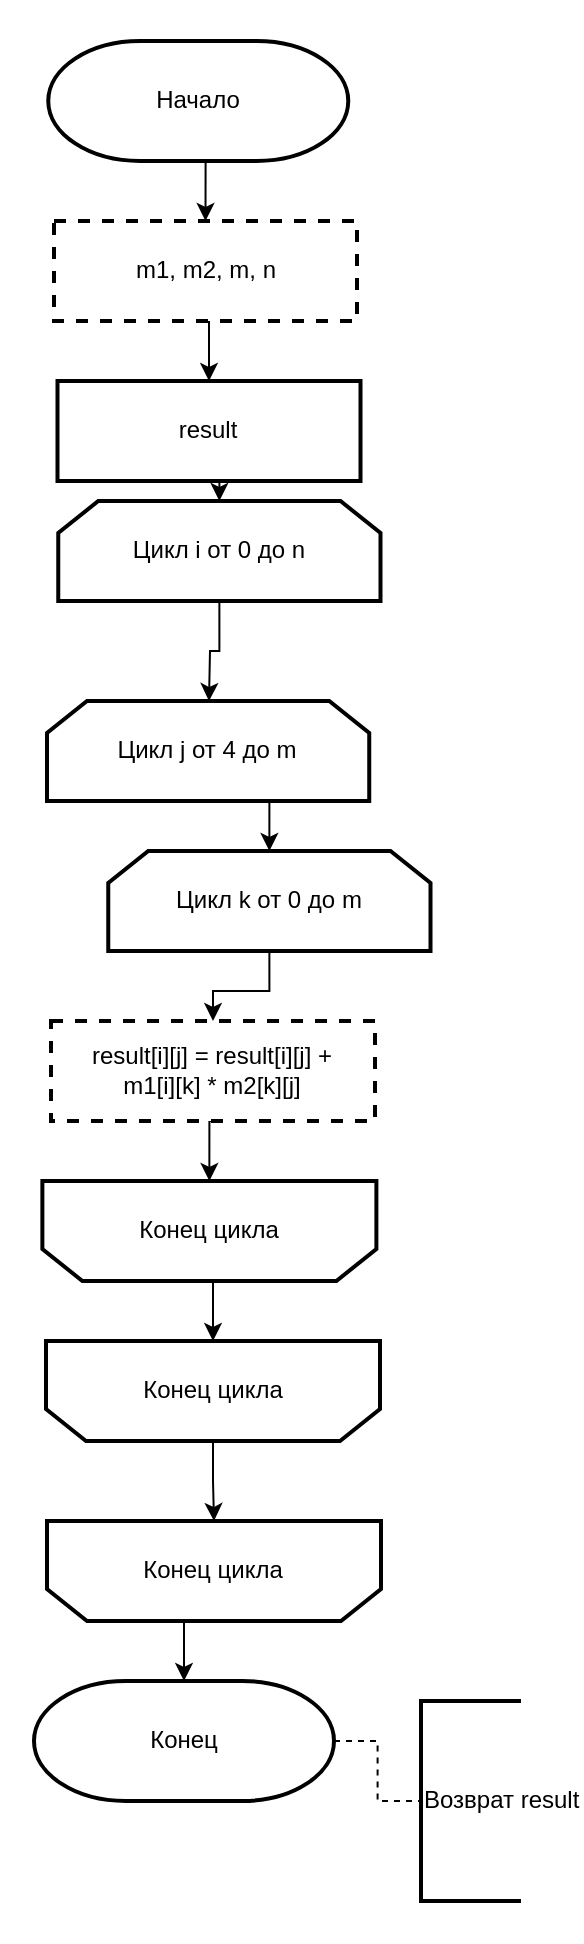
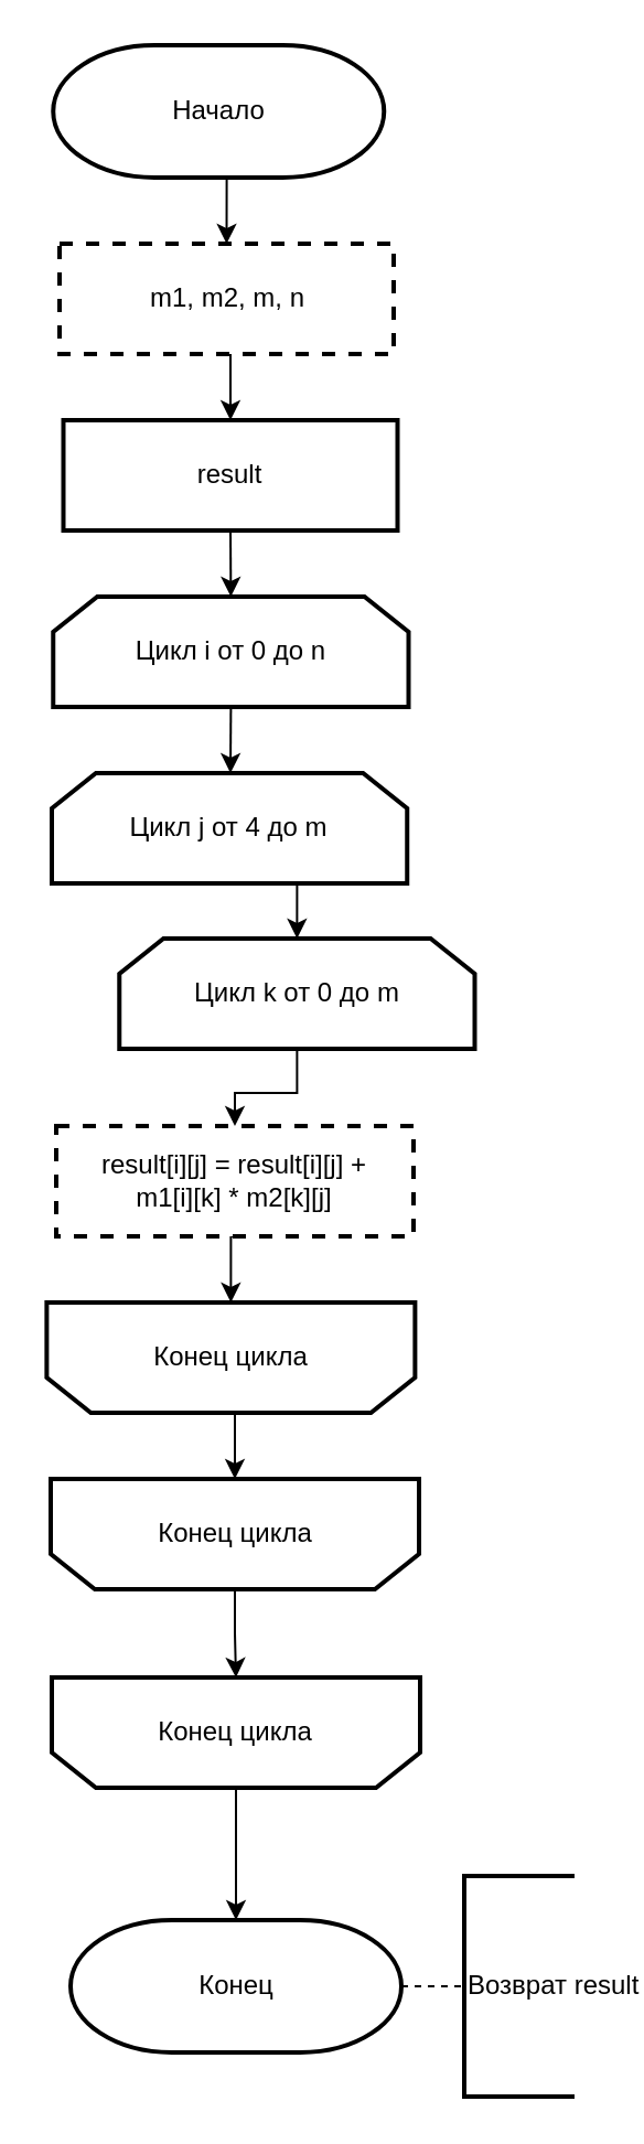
  <mxCell id="0" />
  <mxCell id="1" parent="0" />
  <mxCell id="2" style="edgeStyle=orthogonalEdgeStyle;rounded=0;orthogonalLoop=1;jettySize=auto;html=1;exitX=0.5;exitY=1;exitDx=0;exitDy=0;exitPerimeter=0;entryX=0.5;entryY=0;entryDx=0;entryDy=0;" edge="1" parent="1" source="3" target="5"><mxGeometry relative="1" as="geometry" /></mxCell>
  <mxCell id="3" value="Начало" style="strokeWidth=2;html=1;shape=mxgraph.flowchart.terminator;whiteSpace=wrap;" vertex="1" parent="1"><mxGeometry x="23.63" y="20" width="150" height="60" as="geometry" /></mxCell>
  <mxCell id="4" style="edgeStyle=orthogonalEdgeStyle;rounded=0;orthogonalLoop=1;jettySize=auto;html=1;exitX=0.5;exitY=1;exitDx=0;exitDy=0;entryX=0.5;entryY=0;entryDx=0;entryDy=0;" edge="1" parent="1" source="5" target="11"><mxGeometry relative="1" as="geometry" /></mxCell>
  <mxCell id="5" value="m1, m2, m, n" style="rounded=0;whiteSpace=wrap;html=1;absoluteArcSize=1;arcSize=14;strokeWidth=2;dashed=1;" vertex="1" parent="1"><mxGeometry x="26.5" y="110" width="151.5" height="50" as="geometry" /></mxCell>
  <mxCell id="6" style="edgeStyle=orthogonalEdgeStyle;rounded=0;orthogonalLoop=1;jettySize=auto;html=1;exitX=0.5;exitY=1;exitDx=0;exitDy=0;entryX=0.5;entryY=0;entryDx=0;entryDy=0;entryPerimeter=0;" edge="1" parent="1" source="7"><mxGeometry relative="1" as="geometry"><mxPoint x="103.995" y="350" as="targetPoint" /></mxGeometry></mxCell>
- <mxCell id="7" value="Цикл i от 0 до n" style="shape=loopLimit;whiteSpace=wrap;html=1;strokeWidth=2;direction=east;" vertex="1" parent="1"><mxGeometry x="28.63" y="250" width="161.12" height="50" as="geometry" /></mxCell>
+ <mxCell id="7" value="Цикл i от 0 до n" style="shape=loopLimit;whiteSpace=wrap;html=1;strokeWidth=2;direction=east;" vertex="1" parent="1"><mxGeometry x="23.63" y="270" width="161.12" height="50" as="geometry" /></mxCell>
  <mxCell id="8" style="edgeStyle=orthogonalEdgeStyle;rounded=0;orthogonalLoop=1;jettySize=auto;html=1;exitX=0.5;exitY=0;exitDx=0;exitDy=0;entryX=0.5;entryY=1;entryDx=0;entryDy=0;" edge="1" parent="1" source="9" target="19"><mxGeometry relative="1" as="geometry" /></mxCell>
  <mxCell id="9" value="Конец цикла" style="shape=loopLimit;whiteSpace=wrap;html=1;strokeWidth=2;direction=west;" vertex="1" parent="1"><mxGeometry x="22.5" y="670" width="167" height="50" as="geometry" /></mxCell>
  <mxCell id="10" style="edgeStyle=orthogonalEdgeStyle;rounded=0;orthogonalLoop=1;jettySize=auto;html=1;exitX=0.5;exitY=1;exitDx=0;exitDy=0;entryX=0.5;entryY=0;entryDx=0;entryDy=0;" edge="1" parent="1" source="11" target="7"><mxGeometry relative="1" as="geometry" /></mxCell>
  <mxCell id="11" value="result" style="rounded=0;whiteSpace=wrap;html=1;absoluteArcSize=1;arcSize=14;strokeWidth=2;" vertex="1" parent="1"><mxGeometry x="28.25" y="190" width="151.5" height="50" as="geometry" /></mxCell>
  <mxCell id="12" style="edgeStyle=orthogonalEdgeStyle;rounded=0;orthogonalLoop=1;jettySize=auto;html=1;exitX=0.5;exitY=1;exitDx=0;exitDy=0;entryX=0.5;entryY=0;entryDx=0;entryDy=0;" edge="1" parent="1" source="13" target="15"><mxGeometry relative="1" as="geometry" /></mxCell>
  <mxCell id="13" value="Цикл j от 4 до m" style="shape=loopLimit;whiteSpace=wrap;html=1;strokeWidth=2;direction=east;" vertex="1" parent="1"><mxGeometry x="23" y="350" width="161.12" height="50" as="geometry" /></mxCell>
  <mxCell id="14" style="edgeStyle=orthogonalEdgeStyle;rounded=0;orthogonalLoop=1;jettySize=auto;html=1;exitX=0.5;exitY=1;exitDx=0;exitDy=0;entryX=0.5;entryY=0;entryDx=0;entryDy=0;" edge="1" parent="1" source="15" target="17"><mxGeometry relative="1" as="geometry" /></mxCell>
  <mxCell id="15" value="Цикл k от 0 до m" style="shape=loopLimit;whiteSpace=wrap;html=1;strokeWidth=2;direction=east;" vertex="1" parent="1"><mxGeometry x="53.63" y="425" width="161.12" height="50" as="geometry" /></mxCell>
  <mxCell id="16" style="edgeStyle=orthogonalEdgeStyle;rounded=0;orthogonalLoop=1;jettySize=auto;html=1;exitX=0.5;exitY=1;exitDx=0;exitDy=0;entryX=0.5;entryY=1;entryDx=0;entryDy=0;" edge="1" parent="1" source="17" target="21"><mxGeometry relative="1" as="geometry" /></mxCell>
  <mxCell id="17" value="result[i][j] = result[i][j] + &lt;br&gt;m1[i][k] * m2[k][j]" style="rounded=0;whiteSpace=wrap;html=1;absoluteArcSize=1;arcSize=14;strokeWidth=2;dashed=1;" vertex="1" parent="1"><mxGeometry x="25" y="510" width="162" height="50" as="geometry" /></mxCell>
  <mxCell id="18" style="edgeStyle=orthogonalEdgeStyle;rounded=0;orthogonalLoop=1;jettySize=auto;html=1;exitX=0.5;exitY=0;exitDx=0;exitDy=0;entryX=0.5;entryY=0;entryDx=0;entryDy=0;entryPerimeter=0;" edge="1" parent="1" source="19" target="23"><mxGeometry relative="1" as="geometry" /></mxCell>
  <mxCell id="19" value="Конец цикла" style="shape=loopLimit;whiteSpace=wrap;html=1;strokeWidth=2;direction=west;" vertex="1" parent="1"><mxGeometry x="23" y="760" width="167" height="50" as="geometry" /></mxCell>
  <mxCell id="20" style="edgeStyle=orthogonalEdgeStyle;rounded=0;orthogonalLoop=1;jettySize=auto;html=1;exitX=0.5;exitY=0;exitDx=0;exitDy=0;entryX=0.5;entryY=1;entryDx=0;entryDy=0;" edge="1" parent="1" source="21" target="9"><mxGeometry relative="1" as="geometry" /></mxCell>
  <mxCell id="21" value="Конец цикла" style="shape=loopLimit;whiteSpace=wrap;html=1;strokeWidth=2;direction=west;" vertex="1" parent="1"><mxGeometry x="20.69" y="590" width="167" height="50" as="geometry" /></mxCell>
  <mxCell id="22" style="edgeStyle=orthogonalEdgeStyle;rounded=0;orthogonalLoop=1;jettySize=auto;html=1;exitX=1;exitY=0.5;exitDx=0;exitDy=0;exitPerimeter=0;entryX=0;entryY=0.5;entryDx=0;entryDy=0;entryPerimeter=0;dashed=1;endArrow=none;endFill=0;" edge="1" parent="1" source="23" target="24"><mxGeometry relative="1" as="geometry" /></mxCell>
- <mxCell id="23" value="Конец" style="strokeWidth=2;html=1;shape=mxgraph.flowchart.terminator;whiteSpace=wrap;" vertex="1" parent="1"><mxGeometry x="16.5" y="840" width="150" height="60" as="geometry" /></mxCell>
+ <mxCell id="23" value="Конец" style="strokeWidth=2;html=1;shape=mxgraph.flowchart.terminator;whiteSpace=wrap;" vertex="1" parent="1"><mxGeometry x="31.5" y="870" width="150" height="60" as="geometry" /></mxCell>
  <mxCell id="24" value="Возврат result" style="strokeWidth=2;html=1;shape=mxgraph.flowchart.annotation_1;align=left;pointerEvents=1;" vertex="1" parent="1"><mxGeometry x="210" y="850" width="50" height="100" as="geometry" /></mxCell>
